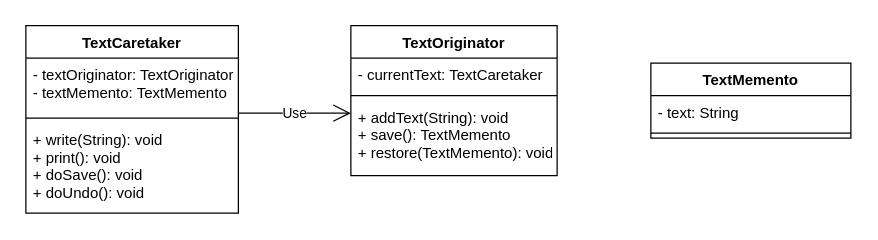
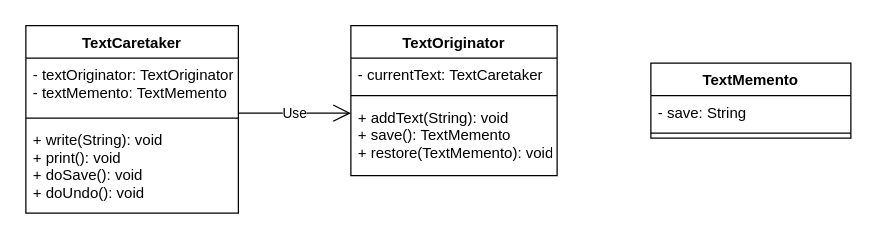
  <mxCell id="0" />
  <mxCell id="1" parent="0" />
  <mxCell id="2" value="TextMemento" style="swimlane;fontStyle=1;align=center;verticalAlign=top;childLayout=stackLayout;horizontal=1;startSize=26;horizontalStack=0;resizeParent=1;resizeParentMax=0;resizeLast=0;collapsible=1;marginBottom=0;" vertex="1" parent="1"><mxGeometry x="520" y="50" width="160" height="60" as="geometry" /></mxCell>
- <mxCell id="3" value="- text: String" style="text;strokeColor=none;fillColor=none;align=left;verticalAlign=top;spacingLeft=4;spacingRight=4;overflow=hidden;rotatable=0;points=[[0,0.5],[1,0.5]];portConstraint=eastwest;" vertex="1" parent="2"><mxGeometry y="26" width="160" height="26" as="geometry" /></mxCell>
+ <mxCell id="3" value="- save: String" style="text;strokeColor=none;fillColor=none;align=left;verticalAlign=top;spacingLeft=4;spacingRight=4;overflow=hidden;rotatable=0;points=[[0,0.5],[1,0.5]];portConstraint=eastwest;" vertex="1" parent="2"><mxGeometry y="26" width="160" height="26" as="geometry" /></mxCell>
  <mxCell id="4" value="" style="line;strokeWidth=1;fillColor=none;align=left;verticalAlign=middle;spacingTop=-1;spacingLeft=3;spacingRight=3;rotatable=0;labelPosition=right;points=[];portConstraint=eastwest;" vertex="1" parent="2"><mxGeometry y="52" width="160" height="8" as="geometry" /></mxCell>
  <mxCell id="5" value="TextOriginator" style="swimlane;fontStyle=1;align=center;verticalAlign=top;childLayout=stackLayout;horizontal=1;startSize=26;horizontalStack=0;resizeParent=1;resizeParentMax=0;resizeLast=0;collapsible=1;marginBottom=0;" vertex="1" parent="1"><mxGeometry x="280" y="20" width="165" height="120" as="geometry" /></mxCell>
  <mxCell id="6" value="- currentText: TextCaretaker" style="text;strokeColor=none;fillColor=none;align=left;verticalAlign=top;spacingLeft=4;spacingRight=4;overflow=hidden;rotatable=0;points=[[0,0.5],[1,0.5]];portConstraint=eastwest;" vertex="1" parent="5"><mxGeometry y="26" width="165" height="26" as="geometry" /></mxCell>
  <mxCell id="7" value="" style="line;strokeWidth=1;fillColor=none;align=left;verticalAlign=middle;spacingTop=-1;spacingLeft=3;spacingRight=3;rotatable=0;labelPosition=right;points=[];portConstraint=eastwest;" vertex="1" parent="5"><mxGeometry y="52" width="165" height="8" as="geometry" /></mxCell>
  <mxCell id="8" value="+ addText(String): void&#10;+ save(): TextMemento&#10;+ restore(TextMemento): void" style="text;strokeColor=none;fillColor=none;align=left;verticalAlign=top;spacingLeft=4;spacingRight=4;overflow=hidden;rotatable=0;points=[[0,0.5],[1,0.5]];portConstraint=eastwest;" vertex="1" parent="5"><mxGeometry y="60" width="165" height="60" as="geometry" /></mxCell>
  <mxCell id="9" value="TextCaretaker" style="swimlane;fontStyle=1;align=center;verticalAlign=top;childLayout=stackLayout;horizontal=1;startSize=26;horizontalStack=0;resizeParent=1;resizeParentMax=0;resizeLast=0;collapsible=1;marginBottom=0;" vertex="1" parent="1"><mxGeometry x="20" y="20" width="170" height="150" as="geometry" /></mxCell>
  <mxCell id="10" value="- textOriginator: TextOriginator&#10;- textMemento: TextMemento&#10;" style="text;strokeColor=none;fillColor=none;align=left;verticalAlign=top;spacingLeft=4;spacingRight=4;overflow=hidden;rotatable=0;points=[[0,0.5],[1,0.5]];portConstraint=eastwest;" vertex="1" parent="9"><mxGeometry y="26" width="170" height="44" as="geometry" /></mxCell>
  <mxCell id="11" value="" style="line;strokeWidth=1;fillColor=none;align=left;verticalAlign=middle;spacingTop=-1;spacingLeft=3;spacingRight=3;rotatable=0;labelPosition=right;points=[];portConstraint=eastwest;" vertex="1" parent="9"><mxGeometry y="70" width="170" height="8" as="geometry" /></mxCell>
  <mxCell id="12" value="+ write(String): void&#10;+ print(): void&#10;+ doSave(): void&#10;+ doUndo(): void&#10;" style="text;strokeColor=none;fillColor=none;align=left;verticalAlign=top;spacingLeft=4;spacingRight=4;overflow=hidden;rotatable=0;points=[[0,0.5],[1,0.5]];portConstraint=eastwest;" vertex="1" parent="9"><mxGeometry y="78" width="170" height="72" as="geometry" /></mxCell>
  <mxCell id="13" value="Use" style="endArrow=open;endSize=12;html=1;rounded=0;" edge="1" parent="1"><mxGeometry width="160" relative="1" as="geometry"><mxPoint x="190" y="90" as="sourcePoint" /><mxPoint x="280" y="90" as="targetPoint" /><Array as="points"><mxPoint x="230" y="90" /></Array></mxGeometry></mxCell>
